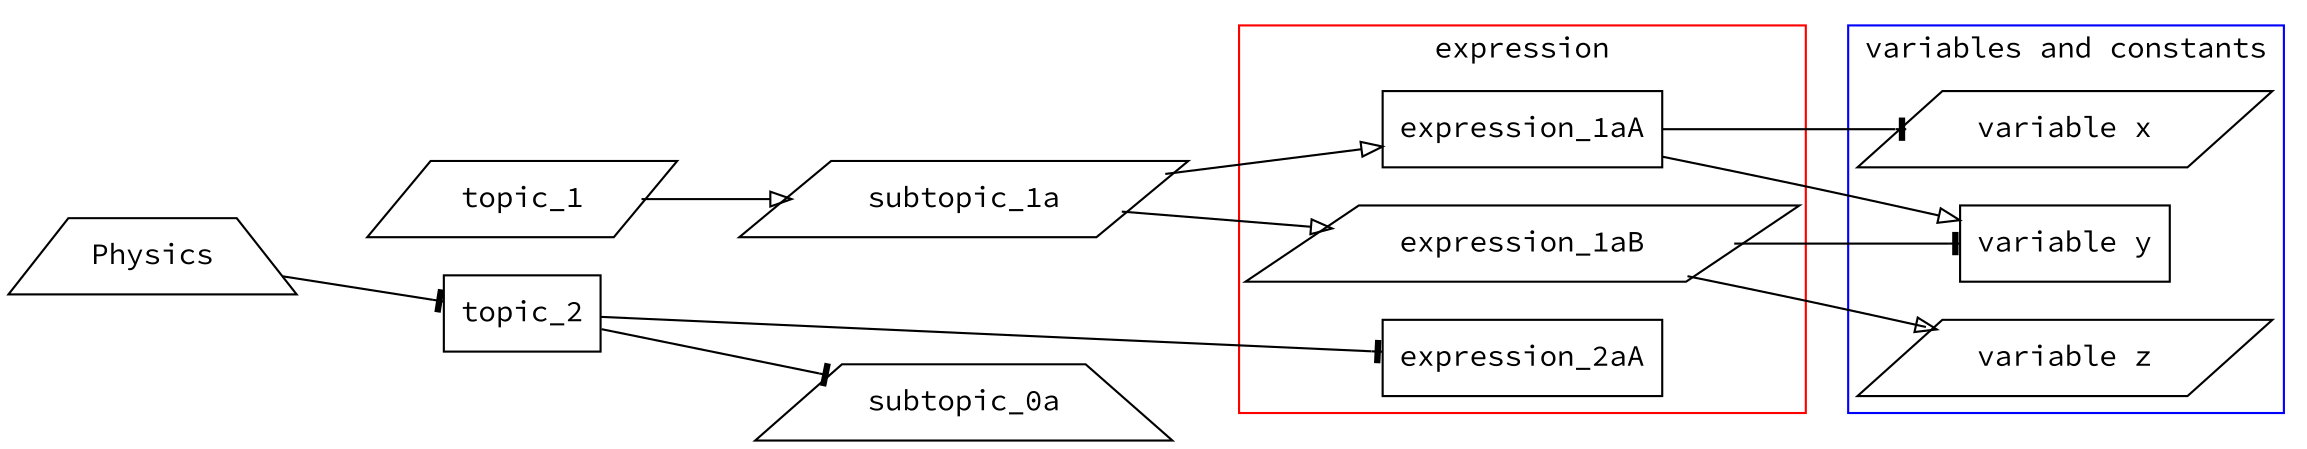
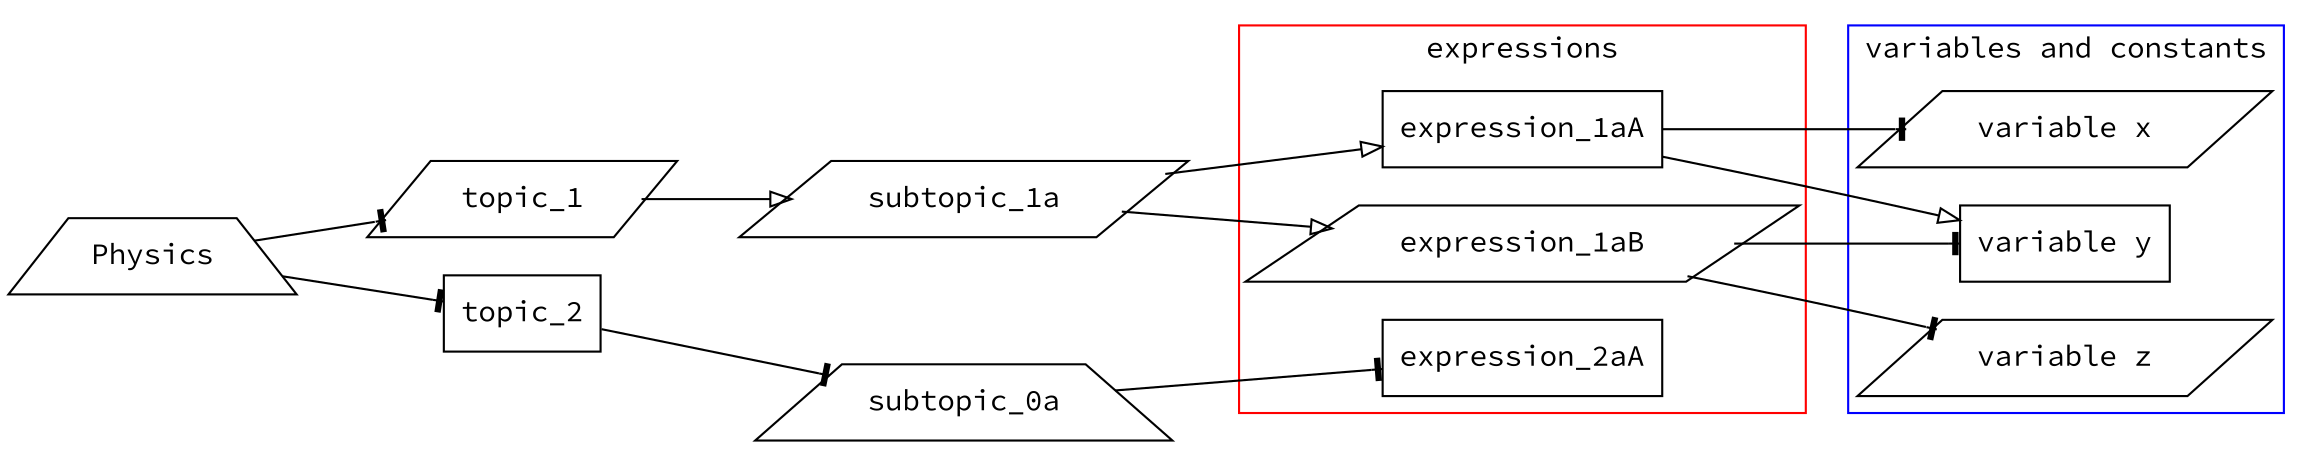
  digraph {
    fontname="Source Code Pro"
    rankdir=LR
    node [fontname="Source Code Pro" shape=parallelogram]
    edge [arrowhead=tee fontname="Source Code Pro"]
    expression_1aA [shape=box]
    expression_1aB
    expression_2aA [shape=box]
    "variable x"
    "variable y" [shape=box]
    "variable z"
    Physics [shape=trapezium]
    topic_1
    topic_2 [shape=box]
    subtopic_1a
    n11 [label=subtopic_0a shape=trapezium]
    subgraph cluster_1 {
      color=red
-     label=expression
+     label=expressions
      expression_1aA
      expression_1aB
      expression_2aA
    }
    subgraph cluster_2 {
      color=blue
      label="variables and constants"
      "variable x"
      "variable y"
      "variable z"
    }
    expression_1aA -> "variable x"
    expression_1aA -> "variable y" [arrowhead=onormal]
    expression_1aB -> "variable y"
-   expression_1aB -> "variable z" [arrowhead=onormal]
+   expression_1aB -> "variable z"
+   Physics -> topic_1
    Physics -> topic_2
    topic_1 -> subtopic_1a [arrowhead=onormal]
    topic_2 -> n11
    subtopic_1a -> expression_1aA [arrowhead=onormal]
    subtopic_1a -> expression_1aB [arrowhead=onormal]
-   topic_2 -> expression_2aA
+   n11 -> expression_2aA
  }
